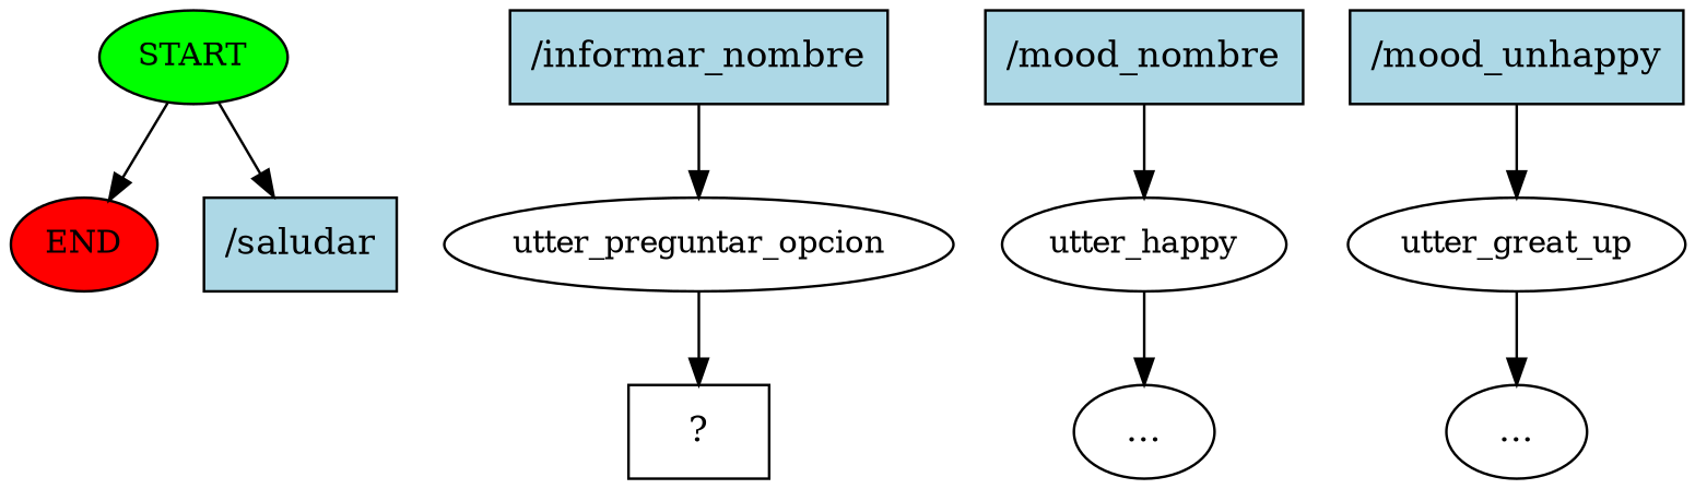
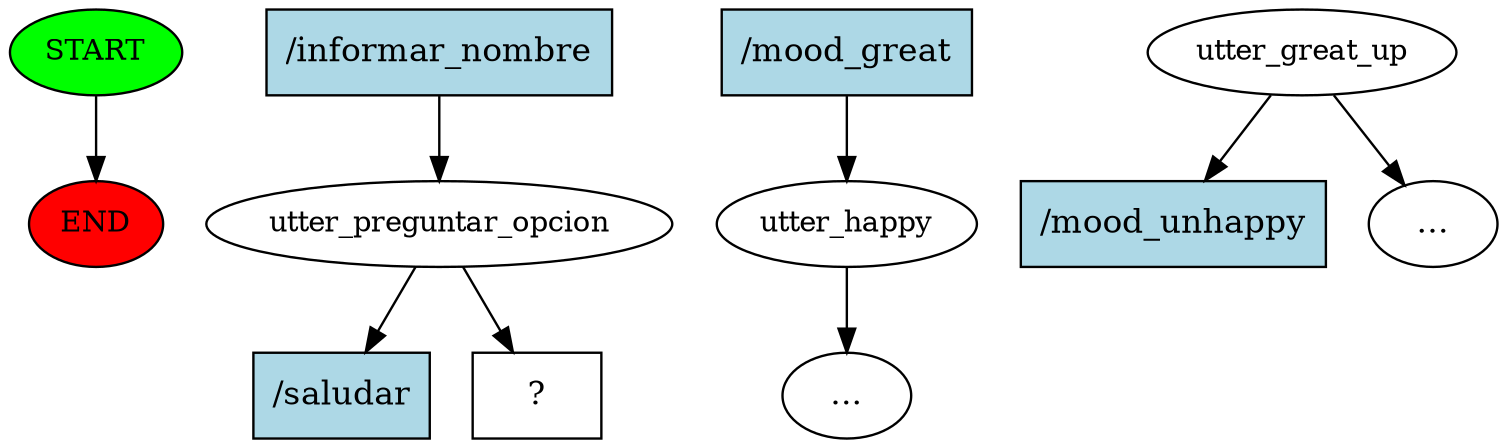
  digraph {
    n1 [fillcolor=green fontsize=12 label=START style=filled]
    n2 [fillcolor=red fontsize=12 label=END style=filled]
    n3 [fillcolor=lightblue label="/saludar" shape=rect style=filled]
    n4 [fillcolor=lightblue label="/informar_nombre" shape=rect style=filled]
    n5 [fontsize=12 label=utter_preguntar_opcion]
    n6 [label="  ?  " shape=rect]
-   n7 [fillcolor=lightblue label="/mood_nombre" shape=rect style=filled]
+   n7 [fillcolor=lightblue label="/mood_great" shape=rect style=filled]
    n8 [fontsize=12 label=utter_happy]
    n9 [fillcolor=lightblue label="/mood_unhappy" shape=rect style=filled]
    n10 [fontsize=12 label=utter_great_up]
    n11 [label="..."]
    n12 [label="..."]
    n1 -> n2
-   n1 -> n3
+   n5 -> n3
    n4 -> n5
    n5 -> n6
    n7 -> n8
    n8 -> n11
-   n9 -> n10
+   n10 -> n9
    n10 -> n12
  }
